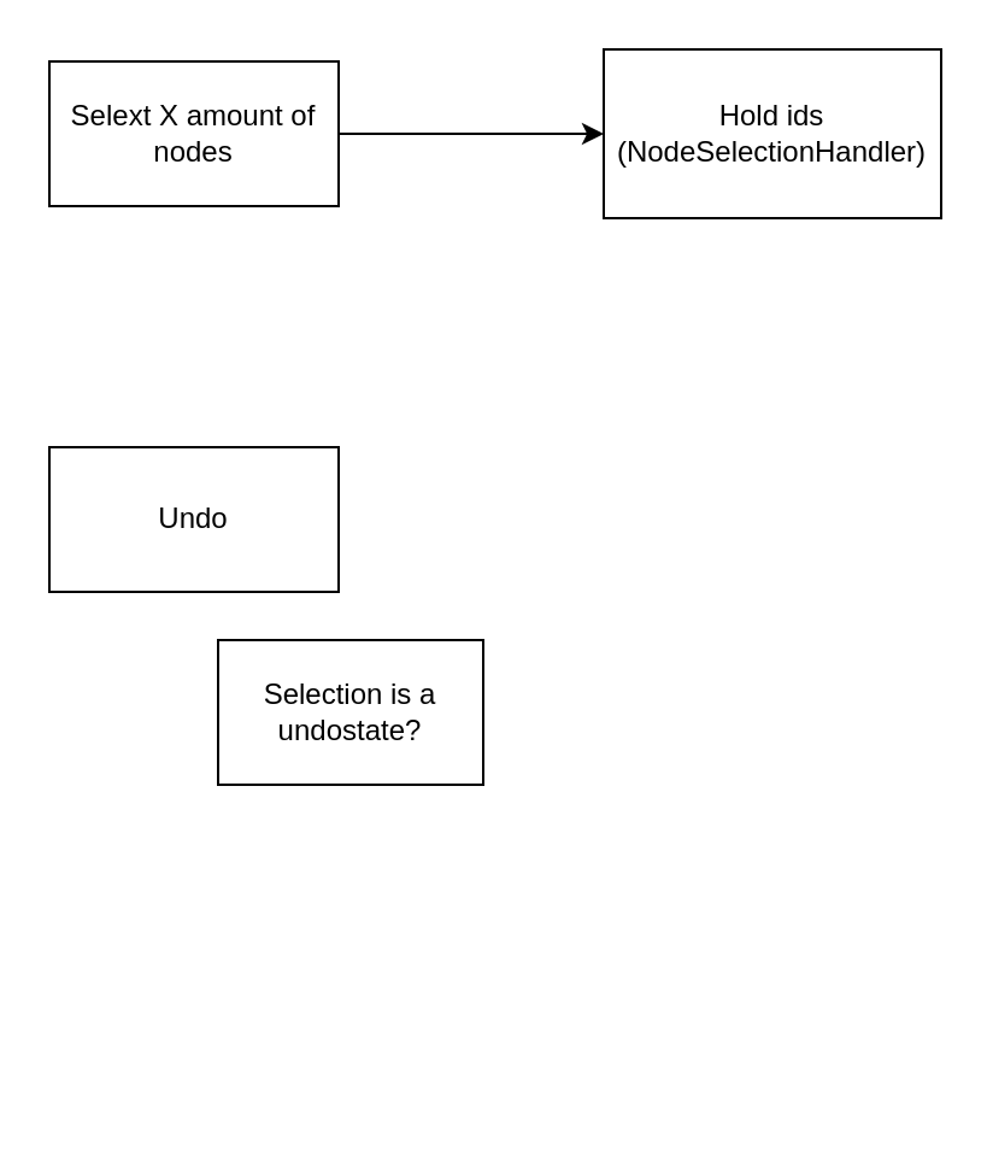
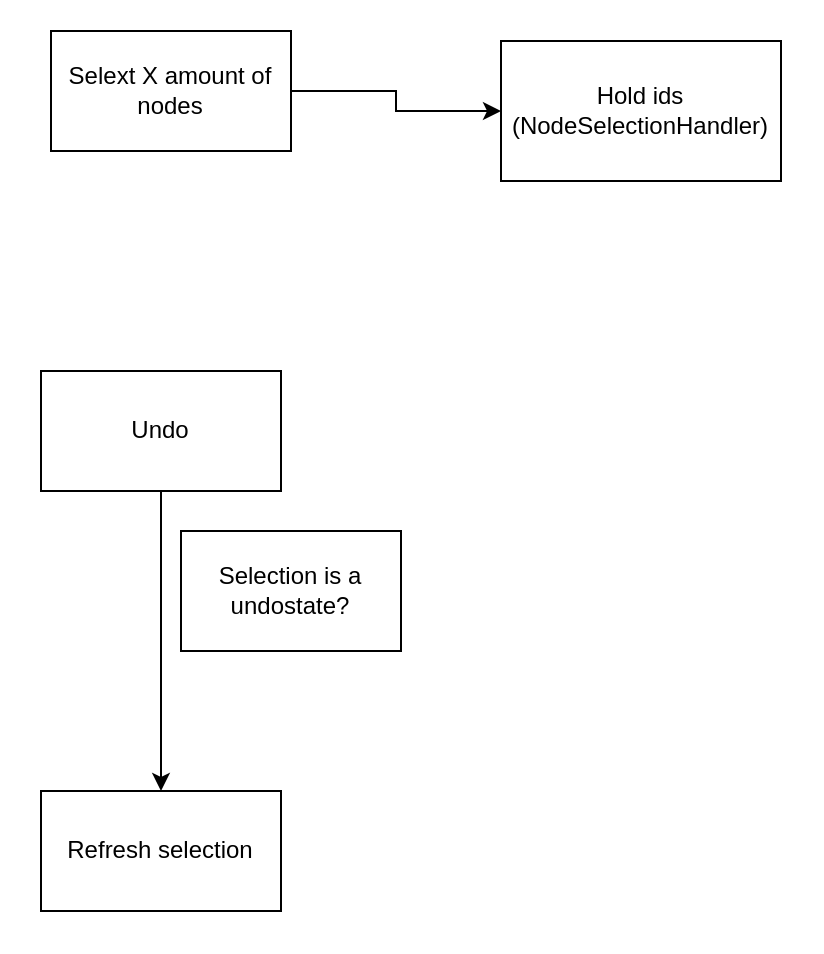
  <mxCell id="0" />
  <mxCell id="1" parent="0" />
  <mxCell id="2" style="edgeStyle=orthogonalEdgeStyle;rounded=0;orthogonalLoop=1;jettySize=auto;html=1;" edge="1" parent="1" source="3" target="4"><mxGeometry relative="1" as="geometry" /></mxCell>
- <mxCell id="3" value="Selext X amount of nodes" style="rounded=0;whiteSpace=wrap;html=1;" vertex="1" parent="1"><mxGeometry x="20" y="25" width="120" height="60" as="geometry" /></mxCell>
+ <mxCell id="3" value="Selext X amount of nodes" style="rounded=0;whiteSpace=wrap;html=1;" vertex="1" parent="1"><mxGeometry x="25" y="15" width="120" height="60" as="geometry" /></mxCell>
  <mxCell id="4" value="Hold ids (NodeSelectionHandler)" style="rounded=0;whiteSpace=wrap;html=1;" vertex="1" parent="1"><mxGeometry x="250" y="20" width="140" height="70" as="geometry" /></mxCell>
+ <mxCell id="5" value="" style="edgeStyle=orthogonalEdgeStyle;rounded=0;orthogonalLoop=1;jettySize=auto;html=1;" edge="1" parent="1" source="6" target="7"><mxGeometry relative="1" as="geometry" /></mxCell>
  <mxCell id="6" value="Undo" style="rounded=0;whiteSpace=wrap;html=1;" vertex="1" parent="1"><mxGeometry x="20" y="185" width="120" height="60" as="geometry" /></mxCell>
+ <mxCell id="7" value="Refresh selection" style="rounded=0;whiteSpace=wrap;html=1;" vertex="1" parent="1"><mxGeometry x="20" y="395" width="120" height="60" as="geometry" /></mxCell>
  <mxCell id="8" value="Selection is a undostate?" style="rounded=0;whiteSpace=wrap;html=1;" vertex="1" parent="1"><mxGeometry x="90" y="265" width="110" height="60" as="geometry" /></mxCell>
